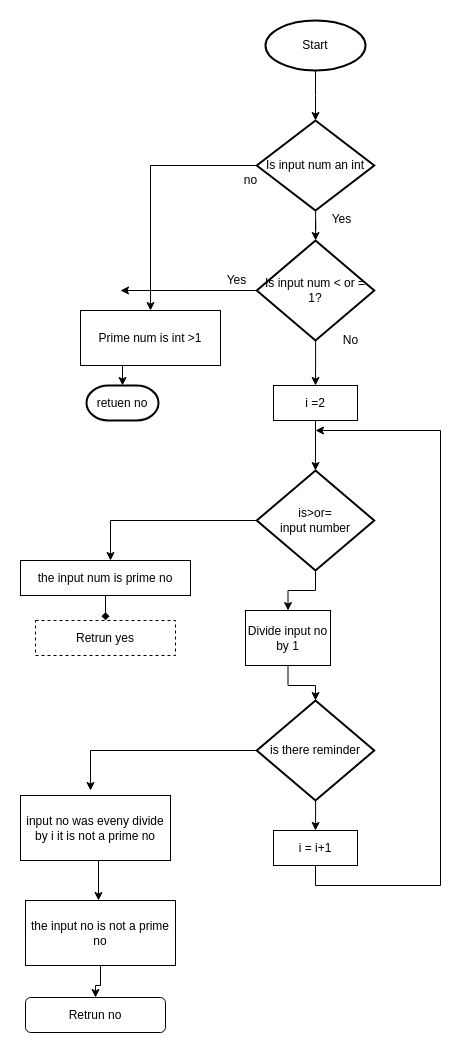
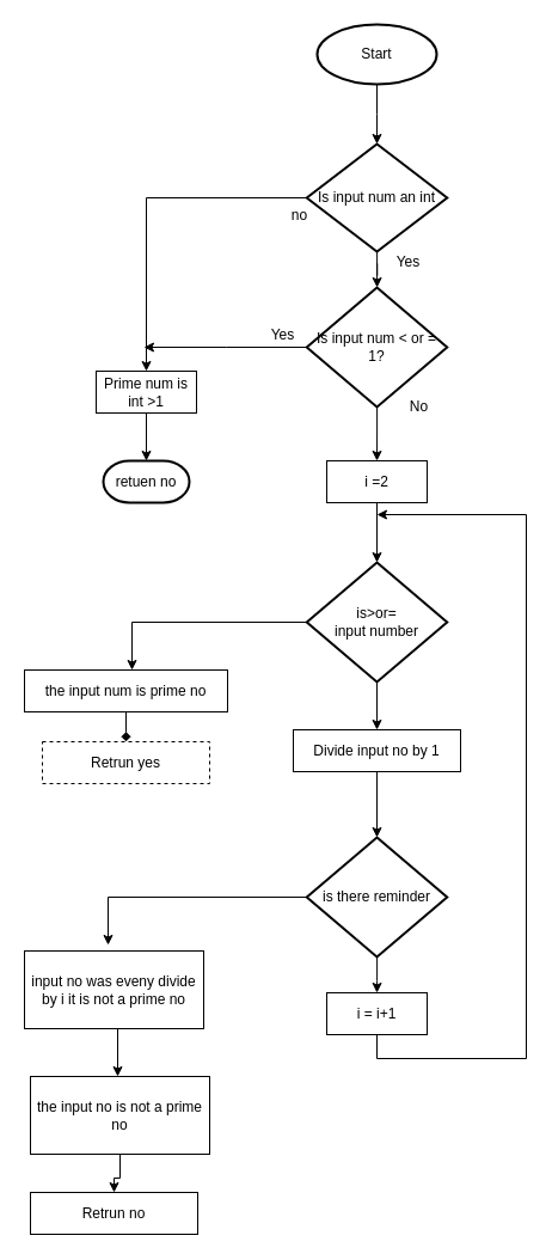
  <mxCell id="0" />
  <mxCell id="1" parent="0" />
  <mxCell id="2" value="" style="edgeStyle=orthogonalEdgeStyle;rounded=0;orthogonalLoop=1;jettySize=auto;html=1;" edge="1" parent="1" source="3"><mxGeometry relative="1" as="geometry"><mxPoint x="315" y="120" as="targetPoint" /></mxGeometry></mxCell>
  <mxCell id="3" value="Start" style="strokeWidth=2;html=1;shape=mxgraph.flowchart.start_1;whiteSpace=wrap;" vertex="1" parent="1"><mxGeometry x="265" y="20" width="100" height="50" as="geometry" /></mxCell>
  <mxCell id="4" value="" style="edgeStyle=orthogonalEdgeStyle;rounded=0;orthogonalLoop=1;jettySize=auto;html=1;" edge="1" parent="1" source="6" target="9"><mxGeometry relative="1" as="geometry" /></mxCell>
  <mxCell id="5" style="edgeStyle=orthogonalEdgeStyle;rounded=0;orthogonalLoop=1;jettySize=auto;html=1;exitX=0;exitY=0.5;exitDx=0;exitDy=0;exitPerimeter=0;" edge="1" parent="1" source="6" target="13"><mxGeometry relative="1" as="geometry" /></mxCell>
  <mxCell id="6" value="Is input num an int" style="strokeWidth=2;html=1;shape=mxgraph.flowchart.decision;whiteSpace=wrap;" vertex="1" parent="1"><mxGeometry x="256.25" y="120" width="117.5" height="90" as="geometry" /></mxCell>
  <mxCell id="7" value="" style="edgeStyle=orthogonalEdgeStyle;rounded=0;orthogonalLoop=1;jettySize=auto;html=1;" edge="1" parent="1" source="9" target="11"><mxGeometry relative="1" as="geometry" /></mxCell>
  <mxCell id="8" style="edgeStyle=orthogonalEdgeStyle;rounded=0;orthogonalLoop=1;jettySize=auto;html=1;exitX=0;exitY=0.5;exitDx=0;exitDy=0;exitPerimeter=0;" edge="1" parent="1" source="9"><mxGeometry relative="1" as="geometry"><mxPoint x="120" y="290" as="targetPoint" /></mxGeometry></mxCell>
  <mxCell id="9" value="Is input num &amp;lt; or =&lt;br&gt;1?" style="strokeWidth=2;html=1;shape=mxgraph.flowchart.decision;whiteSpace=wrap;" vertex="1" parent="1"><mxGeometry x="256.25" y="240" width="117.5" height="100" as="geometry" /></mxCell>
  <mxCell id="10" style="edgeStyle=orthogonalEdgeStyle;rounded=0;orthogonalLoop=1;jettySize=auto;html=1;exitX=0.5;exitY=1;exitDx=0;exitDy=0;entryX=0.5;entryY=0;entryDx=0;entryDy=0;entryPerimeter=0;" edge="1" parent="1" source="11" target="21"><mxGeometry relative="1" as="geometry" /></mxCell>
  <mxCell id="11" value="i =2" style="rounded=0;whiteSpace=wrap;html=1;" vertex="1" parent="1"><mxGeometry x="273" y="385" width="84" height="35" as="geometry" /></mxCell>
  <mxCell id="12" style="edgeStyle=orthogonalEdgeStyle;rounded=0;orthogonalLoop=1;jettySize=auto;html=1;exitX=0.5;exitY=1;exitDx=0;exitDy=0;entryX=0.5;entryY=0;entryDx=0;entryDy=0;entryPerimeter=0;" edge="1" parent="1" source="13" target="18"><mxGeometry relative="1" as="geometry" /></mxCell>
- <mxCell id="13" value="Prime num is int &amp;gt;1" style="rounded=0;whiteSpace=wrap;html=1;" vertex="1" parent="1"><mxGeometry x="80" y="310" width="140" height="55" as="geometry" /></mxCell>
+ <mxCell id="13" value="Prime num is int &amp;gt;1" style="rounded=0;whiteSpace=wrap;html=1;" vertex="1" parent="1"><mxGeometry x="80" y="310" width="84" height="35" as="geometry" /></mxCell>
  <mxCell id="14" value="Yes" style="text;html=1;align=center;verticalAlign=middle;resizable=0;points=[];autosize=1;strokeColor=none;fillColor=none;" vertex="1" parent="1"><mxGeometry x="321" y="209" width="40" height="20" as="geometry" /></mxCell>
  <mxCell id="15" value="No" style="text;html=1;align=center;verticalAlign=middle;resizable=0;points=[];autosize=1;strokeColor=none;fillColor=none;" vertex="1" parent="1"><mxGeometry x="335" y="330" width="30" height="20" as="geometry" /></mxCell>
  <mxCell id="16" value="Yes" style="text;html=1;align=center;verticalAlign=middle;resizable=0;points=[];autosize=1;strokeColor=none;fillColor=none;" vertex="1" parent="1"><mxGeometry x="216.25" y="270" width="40" height="20" as="geometry" /></mxCell>
  <mxCell id="17" value="no" style="text;html=1;align=center;verticalAlign=middle;resizable=0;points=[];autosize=1;strokeColor=none;fillColor=none;" vertex="1" parent="1"><mxGeometry x="235" y="170" width="30" height="20" as="geometry" /></mxCell>
  <mxCell id="18" value="retuen no" style="strokeWidth=2;html=1;shape=mxgraph.flowchart.terminator;whiteSpace=wrap;" vertex="1" parent="1"><mxGeometry x="86" y="385" width="72" height="35" as="geometry" /></mxCell>
  <mxCell id="19" style="edgeStyle=orthogonalEdgeStyle;rounded=0;orthogonalLoop=1;jettySize=auto;html=1;exitX=0;exitY=0.5;exitDx=0;exitDy=0;exitPerimeter=0;" edge="1" parent="1" source="21"><mxGeometry relative="1" as="geometry"><mxPoint x="110" y="560" as="targetPoint" /><Array as="points"><mxPoint x="110" y="520" /></Array></mxGeometry></mxCell>
  <mxCell id="20" style="edgeStyle=orthogonalEdgeStyle;rounded=0;orthogonalLoop=1;jettySize=auto;html=1;exitX=0.5;exitY=1;exitDx=0;exitDy=0;exitPerimeter=0;" edge="1" parent="1" source="21" target="26"><mxGeometry relative="1" as="geometry" /></mxCell>
  <mxCell id="21" value="is&amp;gt;or=&lt;br&gt;input number" style="strokeWidth=2;html=1;shape=mxgraph.flowchart.decision;whiteSpace=wrap;" vertex="1" parent="1"><mxGeometry x="256.25" y="470" width="117.5" height="100" as="geometry" /></mxCell>
  <mxCell id="22" style="edgeStyle=orthogonalEdgeStyle;rounded=0;orthogonalLoop=1;jettySize=auto;html=1;exitX=0.5;exitY=1;exitDx=0;exitDy=0;entryX=0.5;entryY=0;entryDx=0;entryDy=0;endArrow=diamond;" edge="1" parent="1" source="23" target="24"><mxGeometry relative="1" as="geometry" /></mxCell>
  <mxCell id="23" value="the input num is prime no" style="rounded=0;whiteSpace=wrap;html=1;" vertex="1" parent="1"><mxGeometry x="20" y="560" width="170" height="35" as="geometry" /></mxCell>
  <mxCell id="24" value="Retrun yes" style="rounded=0;whiteSpace=wrap;html=1;dashed=1;" vertex="1" parent="1"><mxGeometry x="35" y="620" width="140" height="35" as="geometry" /></mxCell>
  <mxCell id="25" style="edgeStyle=orthogonalEdgeStyle;rounded=0;orthogonalLoop=1;jettySize=auto;html=1;exitX=0.5;exitY=1;exitDx=0;exitDy=0;entryX=0.5;entryY=0;entryDx=0;entryDy=0;entryPerimeter=0;" edge="1" parent="1" source="26" target="29"><mxGeometry relative="1" as="geometry" /></mxCell>
- <mxCell id="26" value="Divide input no by 1" style="rounded=0;whiteSpace=wrap;html=1;" vertex="1" parent="1"><mxGeometry x="245" y="610" width="85" height="55" as="geometry" /></mxCell>
+ <mxCell id="26" value="Divide input no by 1" style="rounded=0;whiteSpace=wrap;html=1;" vertex="1" parent="1"><mxGeometry x="245" y="610" width="140" height="35" as="geometry" /></mxCell>
  <mxCell id="27" value="" style="edgeStyle=orthogonalEdgeStyle;rounded=0;orthogonalLoop=1;jettySize=auto;html=1;" edge="1" parent="1" source="29" target="31"><mxGeometry relative="1" as="geometry" /></mxCell>
  <mxCell id="28" style="edgeStyle=orthogonalEdgeStyle;rounded=0;orthogonalLoop=1;jettySize=auto;html=1;exitX=0;exitY=0.5;exitDx=0;exitDy=0;exitPerimeter=0;" edge="1" parent="1" source="29"><mxGeometry relative="1" as="geometry"><mxPoint x="90" y="790" as="targetPoint" /><Array as="points"><mxPoint x="90" y="750" /></Array></mxGeometry></mxCell>
  <mxCell id="29" value="is there reminder" style="strokeWidth=2;html=1;shape=mxgraph.flowchart.decision;whiteSpace=wrap;" vertex="1" parent="1"><mxGeometry x="256.25" y="700" width="117.5" height="100" as="geometry" /></mxCell>
  <mxCell id="30" style="edgeStyle=orthogonalEdgeStyle;rounded=0;orthogonalLoop=1;jettySize=auto;html=1;exitX=0.5;exitY=1;exitDx=0;exitDy=0;" edge="1" parent="1" source="31"><mxGeometry relative="1" as="geometry"><mxPoint x="315" y="430" as="targetPoint" /><Array as="points"><mxPoint x="315" y="885" /><mxPoint x="440" y="885" /><mxPoint x="440" y="430" /></Array></mxGeometry></mxCell>
  <mxCell id="31" value="i = i+1" style="rounded=0;whiteSpace=wrap;html=1;" vertex="1" parent="1"><mxGeometry x="273" y="830" width="84" height="35" as="geometry" /></mxCell>
  <mxCell id="32" style="edgeStyle=orthogonalEdgeStyle;rounded=0;orthogonalLoop=1;jettySize=auto;html=1;exitX=0.5;exitY=1;exitDx=0;exitDy=0;entryX=0.5;entryY=0;entryDx=0;entryDy=0;" edge="1" parent="1"><mxGeometry relative="1" as="geometry"><mxPoint x="93" y="860" as="sourcePoint" /><mxPoint x="98" y="900" as="targetPoint" /><Array as="points"><mxPoint x="98" y="860" /></Array></mxGeometry></mxCell>
  <mxCell id="33" value="input no was eveny divide by i it is not a prime no" style="rounded=0;whiteSpace=wrap;html=1;" vertex="1" parent="1"><mxGeometry x="20" y="795" width="150" height="65" as="geometry" /></mxCell>
  <mxCell id="34" value="" style="edgeStyle=orthogonalEdgeStyle;rounded=0;orthogonalLoop=1;jettySize=auto;html=1;" edge="1" parent="1" source="35" target="36"><mxGeometry relative="1" as="geometry" /></mxCell>
  <mxCell id="35" value="the input no is not a prime no" style="rounded=0;whiteSpace=wrap;html=1;" vertex="1" parent="1"><mxGeometry x="25" y="900" width="150" height="65" as="geometry" /></mxCell>
- <mxCell id="36" value="Retrun no" style="whiteSpace=wrap;html=1;rounded=1;" vertex="1" parent="1"><mxGeometry x="25" y="997" width="140" height="35" as="geometry" /></mxCell>
+ <mxCell id="36" value="Retrun no" style="rounded=0;whiteSpace=wrap;html=1;" vertex="1" parent="1"><mxGeometry x="25" y="997" width="140" height="35" as="geometry" /></mxCell>
